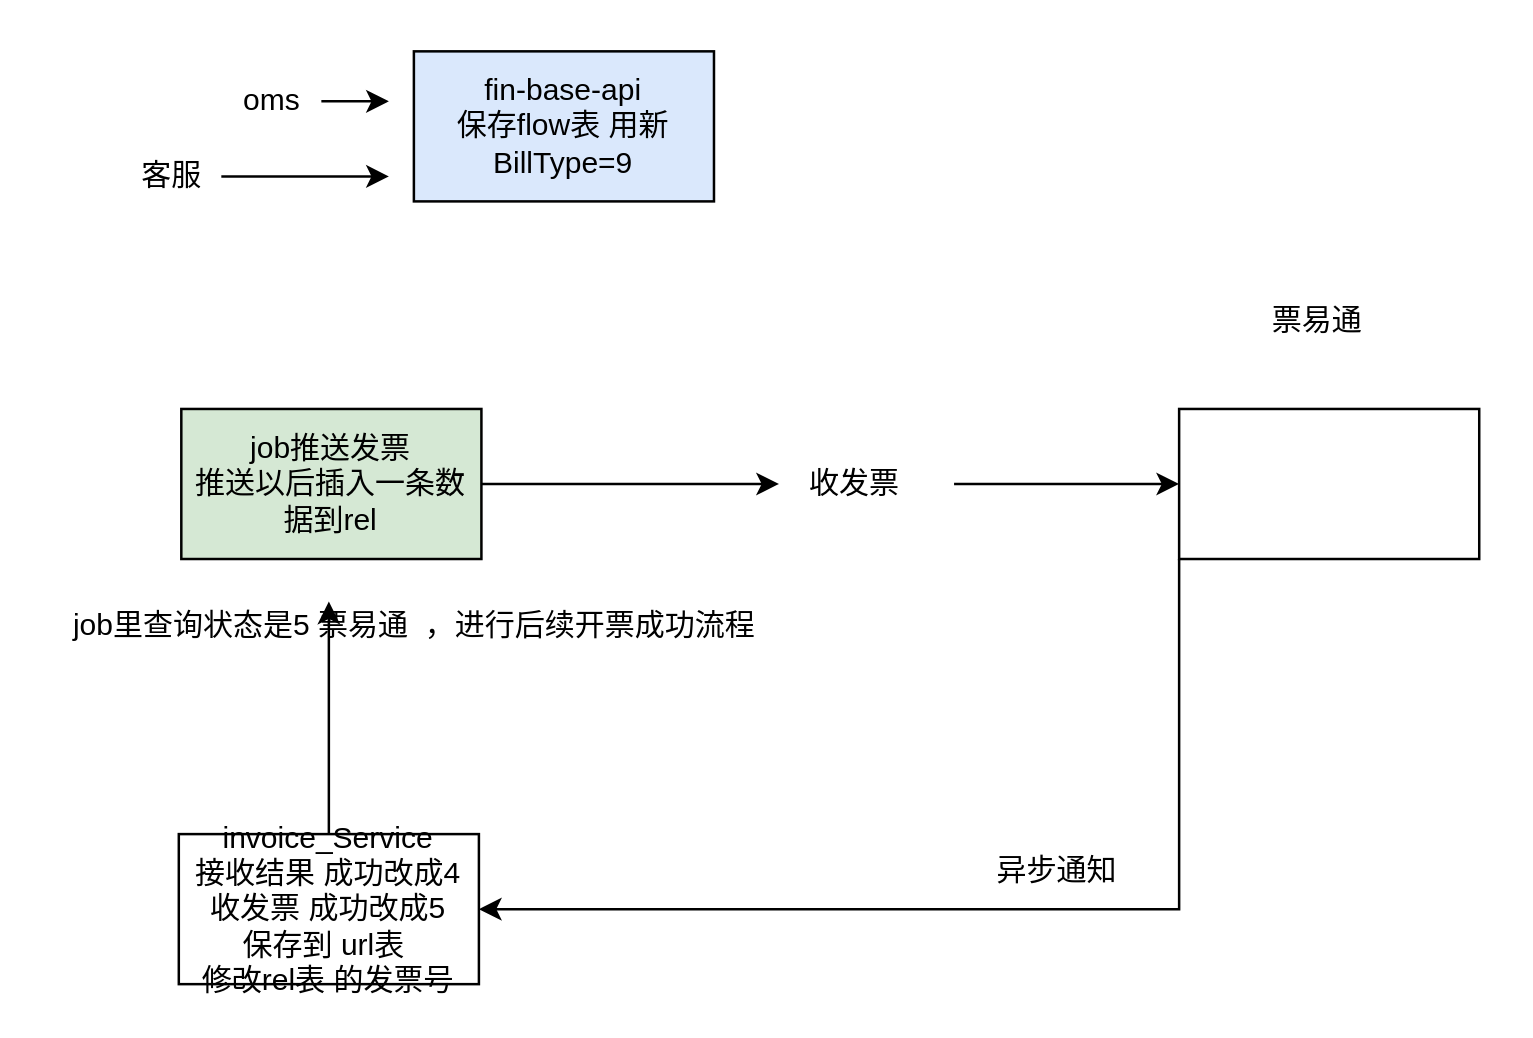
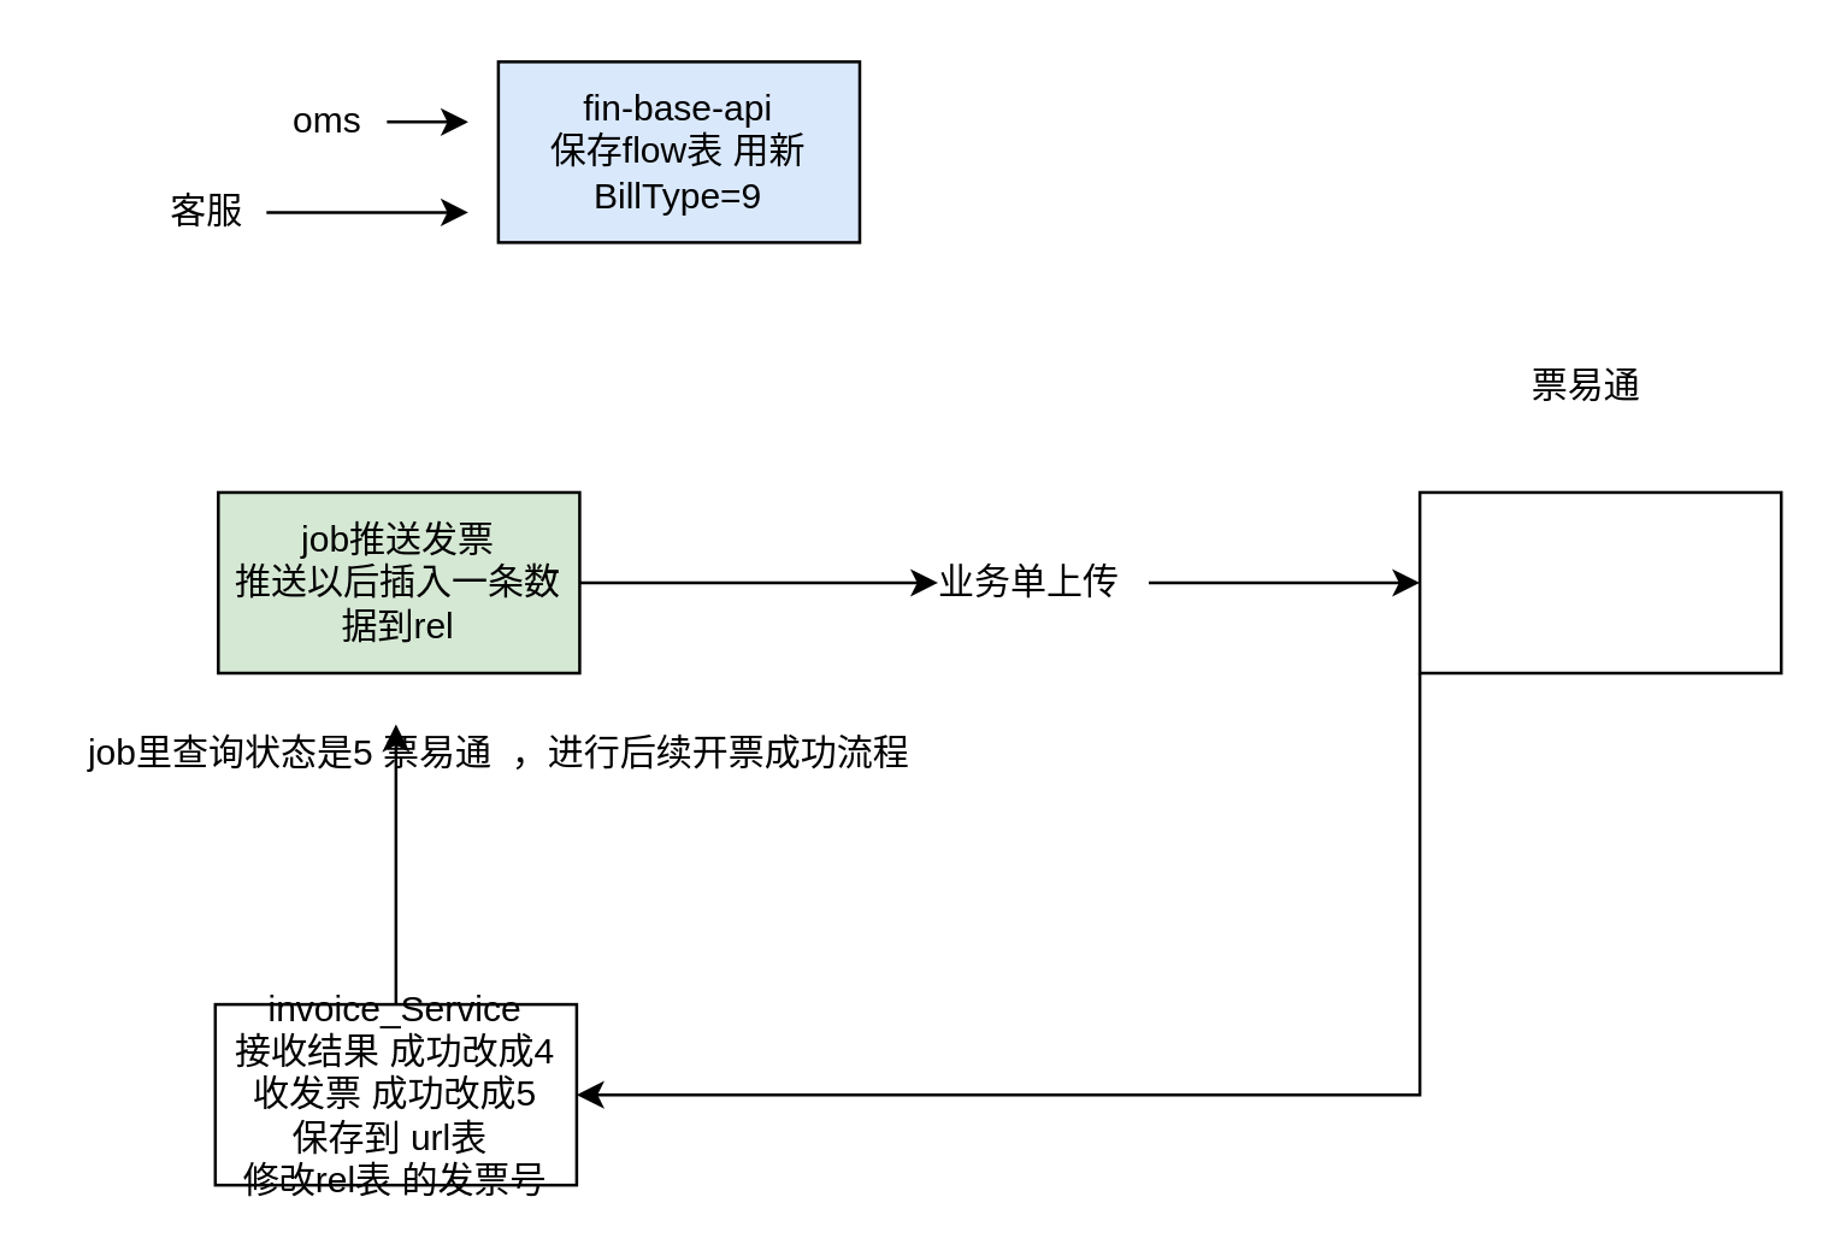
  <mxCell id="0" />
  <mxCell id="1" parent="0" />
  <mxCell id="2" style="edgeStyle=orthogonalEdgeStyle;rounded=0;orthogonalLoop=1;jettySize=auto;html=1;" parent="1" source="3" edge="1"><mxGeometry relative="1" as="geometry"><mxPoint x="311" y="193" as="targetPoint" /></mxGeometry></mxCell>
  <mxCell id="3" value="job推送发票&lt;br&gt;推送以后插入一条数据到rel" style="rounded=0;whiteSpace=wrap;html=1;fillColor=#d5e8d4;" parent="1" vertex="1"><mxGeometry x="72" y="163" width="120" height="60" as="geometry" /></mxCell>
  <mxCell id="4" style="edgeStyle=orthogonalEdgeStyle;rounded=0;orthogonalLoop=1;jettySize=auto;html=1;exitX=0;exitY=1;exitDx=0;exitDy=0;entryX=1;entryY=0.5;entryDx=0;entryDy=0;" parent="1" source="5" target="10" edge="1"><mxGeometry relative="1" as="geometry"><mxPoint x="321" y="303" as="targetPoint" /></mxGeometry></mxCell>
  <mxCell id="5" value="" style="rounded=0;whiteSpace=wrap;html=1;" parent="1" vertex="1"><mxGeometry x="471" y="163" width="120" height="60" as="geometry" /></mxCell>
  <mxCell id="6" style="edgeStyle=orthogonalEdgeStyle;rounded=0;orthogonalLoop=1;jettySize=auto;html=1;entryX=0;entryY=0.5;entryDx=0;entryDy=0;" parent="1" source="7" target="5" edge="1"><mxGeometry relative="1" as="geometry"><mxPoint x="461" y="193" as="targetPoint" /></mxGeometry></mxCell>
- <mxCell id="7" value="收发票" style="text;html=1;align=center;verticalAlign=middle;resizable=0;points=[];autosize=1;" parent="1" vertex="1"><mxGeometry x="301" y="183" width="80" height="20" as="geometry" /></mxCell>
+ <mxCell id="7" value="业务单上传" style="text;html=1;align=center;verticalAlign=middle;resizable=0;points=[];autosize=1;" parent="1" vertex="1"><mxGeometry x="301" y="183" width="80" height="20" as="geometry" /></mxCell>
  <mxCell id="8" value="票易通" style="text;html=1;align=center;verticalAlign=middle;resizable=0;points=[];autosize=1;" parent="1" vertex="1"><mxGeometry x="501" y="118" width="50" height="20" as="geometry" /></mxCell>
  <mxCell id="9" style="edgeStyle=orthogonalEdgeStyle;rounded=0;orthogonalLoop=1;jettySize=auto;html=1;" edge="1" parent="1" source="10"><mxGeometry relative="1" as="geometry"><mxPoint x="131" y="240" as="targetPoint" /></mxGeometry></mxCell>
  <mxCell id="10" value="invoice_Service&lt;br&gt;接收结果 成功改成4 &lt;br&gt;收发票 成功改成5&lt;br&gt;保存到 url表&amp;nbsp; &lt;br&gt;修改rel表 的发票号&lt;br&gt;" style="rounded=0;whiteSpace=wrap;html=1;" parent="1" vertex="1"><mxGeometry x="71" y="333" width="120" height="60" as="geometry" /></mxCell>
- <mxCell id="11" value="异步通知" style="text;html=1;align=center;verticalAlign=middle;resizable=0;points=[];autosize=1;" parent="1" vertex="1"><mxGeometry x="392" y="338" width="60" height="20" as="geometry" /></mxCell>
  <mxCell id="12" value="fin-base-api&lt;br&gt;保存flow表 用新BillType=9" style="rounded=0;whiteSpace=wrap;html=1;fillColor=#dae8fc;" parent="1" vertex="1"><mxGeometry x="165" y="20" width="120" height="60" as="geometry" /></mxCell>
  <mxCell id="13" style="edgeStyle=orthogonalEdgeStyle;rounded=0;orthogonalLoop=1;jettySize=auto;html=1;" parent="1" source="14" edge="1"><mxGeometry relative="1" as="geometry"><mxPoint x="155" y="40" as="targetPoint" /></mxGeometry></mxCell>
  <mxCell id="14" value="oms&lt;br&gt;" style="text;html=1;align=center;verticalAlign=middle;resizable=0;points=[];autosize=1;" parent="1" vertex="1"><mxGeometry x="88" y="30" width="40" height="20" as="geometry" /></mxCell>
  <mxCell id="15" style="edgeStyle=orthogonalEdgeStyle;rounded=0;orthogonalLoop=1;jettySize=auto;html=1;" parent="1" source="16" edge="1"><mxGeometry relative="1" as="geometry"><mxPoint x="155" y="70" as="targetPoint" /></mxGeometry></mxCell>
  <mxCell id="16" value="客服" style="text;html=1;align=center;verticalAlign=middle;resizable=0;points=[];autosize=1;" parent="1" vertex="1"><mxGeometry x="48" y="60" width="40" height="20" as="geometry" /></mxCell>
  <mxCell id="17" value="job里查询状态是5 票易通&amp;nbsp; ，进行后续开票成功流程" style="text;html=1;align=center;verticalAlign=middle;resizable=0;points=[];autosize=1;" vertex="1" parent="1"><mxGeometry x="20" y="240" width="290" height="20" as="geometry" /></mxCell>
